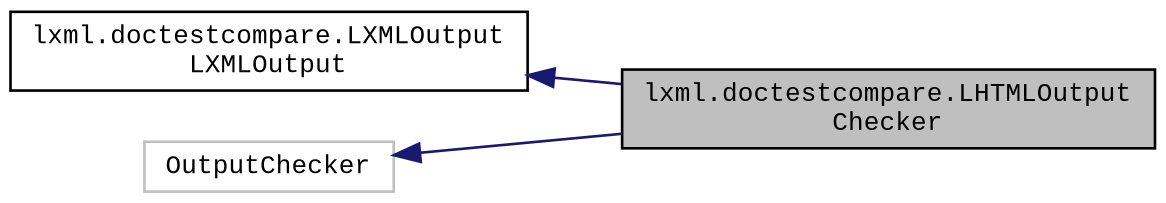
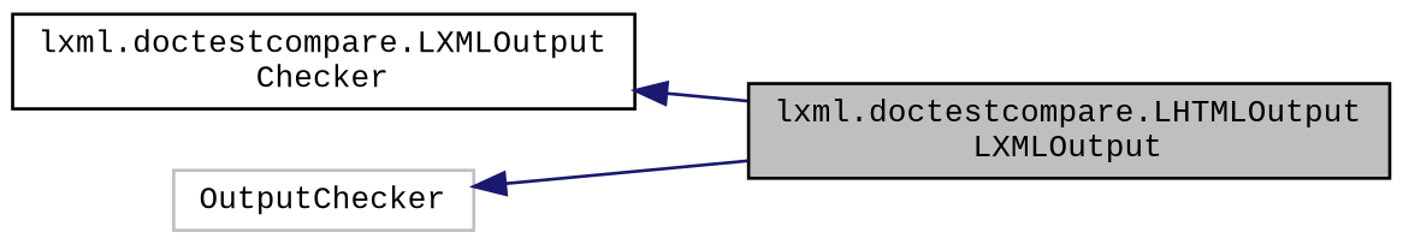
  digraph {
    fontname="Liberation Mono"
    rankdir=LR
    node [color=black fillcolor=white fontname="Liberation Mono" fontsize=10 shape=record style=filled]
    edge [color=midnightblue dir=back fontname="Liberation Mono" fontsize=10 labelfontname=Helvetica labelfontsize=10 style=solid]
-   n1 [fillcolor=grey75 fontcolor=black height=0.2 label="lxml.doctestcompare.LHTMLOutput\lChecker" width=0.4]
-   n2 [height=0.2 label="lxml.doctestcompare.LXMLOutput\lLXMLOutput" width=0.4]
+   n1 [fillcolor=grey75 fontcolor=black height=0.2 label="lxml.doctestcompare.LHTMLOutput\lLXMLOutput" width=0.4]
+   n2 [height=0.2 label="lxml.doctestcompare.LXMLOutput\lChecker" width=0.4]
    n3 [color=grey75 height=0.2 label=OutputChecker width=0.4]
    n2 -> n1
    n3 -> n1
  }
